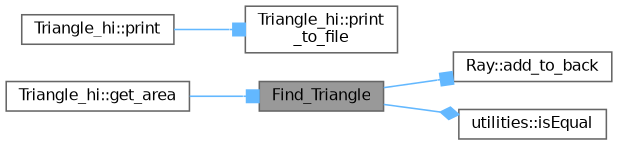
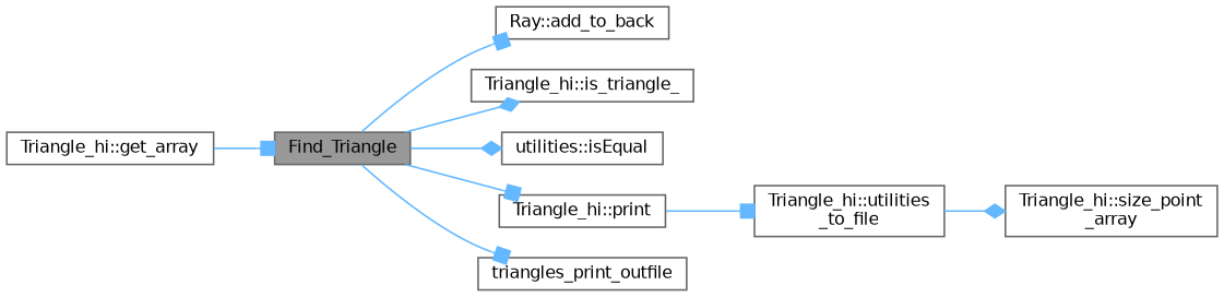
  digraph {
    rankdir=LR
    node [color=grey40 fillcolor=white fontname=Helvetica fontsize=10 shape=box style=filled]
    edge [arrowhead=box color=steelblue1 fontname=Helvetica fontsize=10 labelfontname=Helvetica labelfontsize=10 style=solid]
    n1 [color=gray40 fillcolor=grey60 fontcolor=black height=0.2 label=Find_Triangle width=0.4]
    n2 [height=0.2 label="Ray::add_to_back" width=0.4]
+   n3 [height=0.2 label="Triangle_hi::is_triangle_" width=0.4]
    n4 [height=0.2 label="utilities::isEqual" width=0.4]
    n5 [height=0.2 label="Triangle_hi::print" width=0.4]
-   n7 [height=0.2 label="Triangle_hi::get_area" width=0.4]
-   n8 [height=0.2 label="Triangle_hi::print\l_to_file" width=0.4]
+   n6 [height=0.2 label=triangles_print_outfile width=0.4]
+   n7 [height=0.2 label="Triangle_hi::get_array" width=0.4]
+   n8 [height=0.2 label="Triangle_hi::utilities\l_to_file" width=0.4]
+   n9 [height=0.2 label="Triangle_hi::size_point\l_array" width=0.4]
    n1 -> n2
+   n1 -> n3 [arrowhead=diamond]
    n1 -> n4 [arrowhead=diamond]
+   n1 -> n5
+   n1 -> n6
    n5 -> n8
    n7 -> n1
+   n8 -> n9 [arrowhead=diamond]
  }
